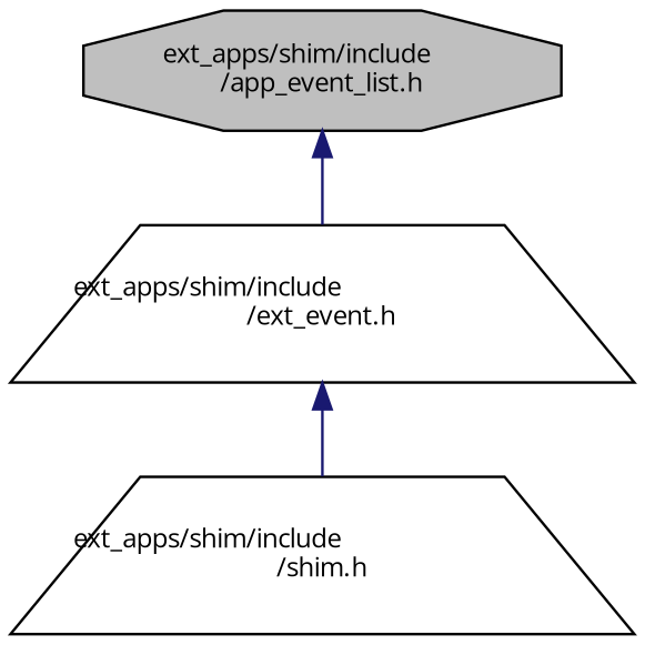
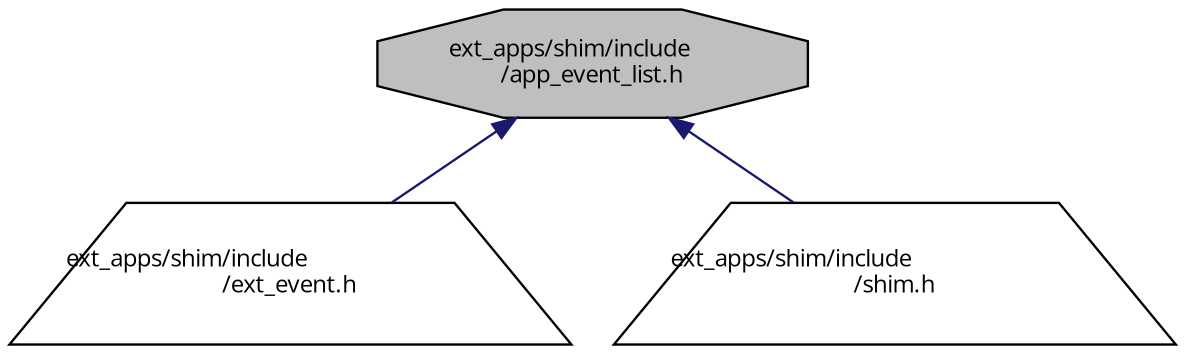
  digraph {
    fontname="Open Sans"
    node [color=black fillcolor=white fontname="Open Sans" fontsize=10 shape=trapezium style=filled]
    edge [color=midnightblue dir=back fontname="Open Sans" fontsize=10 labelfontname=Helvetica labelfontsize=10 style=solid]
    n1 [fillcolor=grey75 fontcolor=black height=0.2 label="ext_apps/shim/include\l/app_event_list.h" shape=octagon width=0.4]
    n2 [height=0.2 label="ext_apps/shim/include\l/ext_event.h" width=0.4]
    n3 [height=0.2 label="ext_apps/shim/include\l/shim.h" width=0.4]
    n1 -> n2
-   n2 -> n3
+   n1 -> n3
  }
